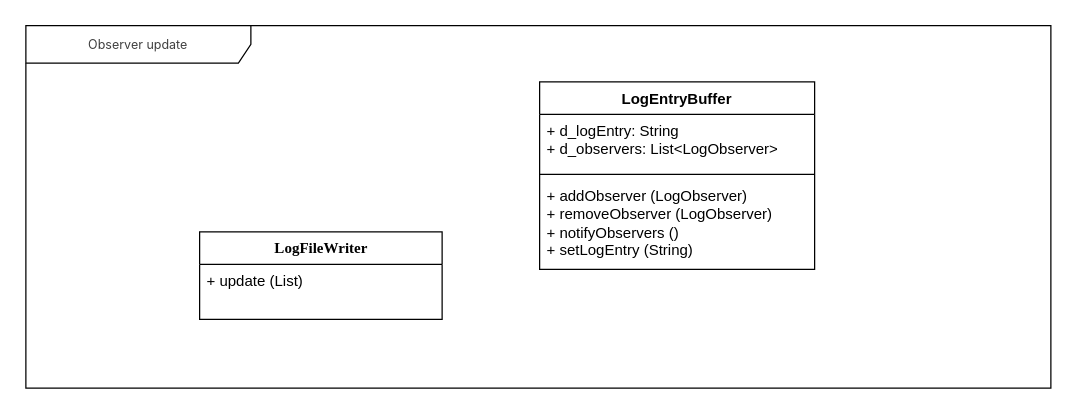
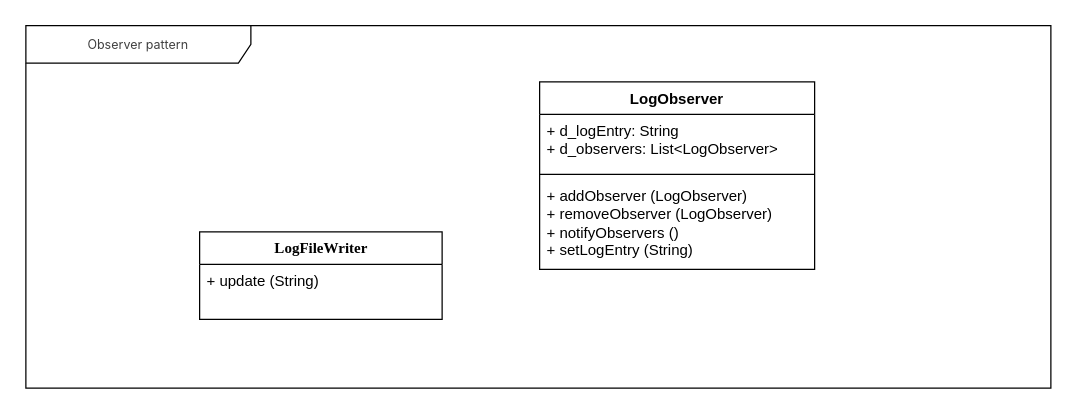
  <mxCell id="0" />
  <mxCell id="1" parent="0" />
- <mxCell id="2" value="&lt;h3 style=&quot;text-align: start; font-weight: var(--ds-font-weight-strong); font-size: calc(var(--ds-md-zoom)*16px); line-height: 1.5; margin: calc(var(--ds-md-zoom)*16px)0 calc(var(--ds-md-zoom)*12px)0; caret-color: rgb(64, 64, 64); color: rgb(64, 64, 64); font-family: Inter, system-ui, -apple-system, BlinkMacSystemFont, &amp;quot;Segoe UI&amp;quot;, Roboto, &amp;quot;Noto Sans&amp;quot;, Ubuntu, Cantarell, &amp;quot;Helvetica Neue&amp;quot;, Oxygen, &amp;quot;Open Sans&amp;quot;, sans-serif;&quot;&gt;Observer update&lt;/h3&gt;" style="shape=umlFrame;whiteSpace=wrap;html=1;rounded=0;shadow=0;comic=0;labelBackgroundColor=none;strokeWidth=1;fontFamily=Verdana;fontSize=10;align=center;width=180;height=30;" parent="1" vertex="1"><mxGeometry x="20" y="20" width="820" height="290" as="geometry" /></mxCell>
+ <mxCell id="2" value="&lt;h3 style=&quot;text-align: start; font-weight: var(--ds-font-weight-strong); font-size: calc(var(--ds-md-zoom)*16px); line-height: 1.5; margin: calc(var(--ds-md-zoom)*16px)0 calc(var(--ds-md-zoom)*12px)0; caret-color: rgb(64, 64, 64); color: rgb(64, 64, 64); font-family: Inter, system-ui, -apple-system, BlinkMacSystemFont, &amp;quot;Segoe UI&amp;quot;, Roboto, &amp;quot;Noto Sans&amp;quot;, Ubuntu, Cantarell, &amp;quot;Helvetica Neue&amp;quot;, Oxygen, &amp;quot;Open Sans&amp;quot;, sans-serif;&quot;&gt;Observer pattern&lt;/h3&gt;" style="shape=umlFrame;whiteSpace=wrap;html=1;rounded=0;shadow=0;comic=0;labelBackgroundColor=none;strokeWidth=1;fontFamily=Verdana;fontSize=10;align=center;width=180;height=30;" parent="1" vertex="1"><mxGeometry x="20" y="20" width="820" height="290" as="geometry" /></mxCell>
  <mxCell id="3" value="&lt;b&gt;&lt;font style=&quot;font-size: 12px;&quot;&gt;LogFileWriter&lt;/font&gt;&lt;/b&gt;" style="swimlane;html=1;fontStyle=0;childLayout=stackLayout;horizontal=1;startSize=26;fillColor=none;horizontalStack=0;resizeParent=1;resizeLast=0;collapsible=1;marginBottom=0;swimlaneFillColor=#ffffff;rounded=0;shadow=0;comic=0;labelBackgroundColor=none;strokeWidth=1;fontFamily=Verdana;fontSize=10;align=center;" parent="1" vertex="1"><mxGeometry x="159" y="185" width="194" height="70" as="geometry" /></mxCell>
- <mxCell id="4" value="+ update (List)" style="text;html=1;strokeColor=none;fillColor=none;align=left;verticalAlign=top;spacingLeft=4;spacingRight=4;whiteSpace=wrap;overflow=hidden;rotatable=0;points=[[0,0.5],[1,0.5]];portConstraint=eastwest;" parent="3" vertex="1"><mxGeometry y="26" width="194" height="26" as="geometry" /></mxCell>
- <mxCell id="5" value="LogEntryBuffer" style="swimlane;fontStyle=1;align=center;verticalAlign=top;childLayout=stackLayout;horizontal=1;startSize=26;horizontalStack=0;resizeParent=1;resizeParentMax=0;resizeLast=0;collapsible=1;marginBottom=0;whiteSpace=wrap;html=1;" vertex="1" parent="1"><mxGeometry x="431" y="65" width="220" height="150" as="geometry" /></mxCell>
+ <mxCell id="4" value="+ update (String)" style="text;html=1;strokeColor=none;fillColor=none;align=left;verticalAlign=top;spacingLeft=4;spacingRight=4;whiteSpace=wrap;overflow=hidden;rotatable=0;points=[[0,0.5],[1,0.5]];portConstraint=eastwest;" parent="3" vertex="1"><mxGeometry y="26" width="194" height="26" as="geometry" /></mxCell>
+ <mxCell id="5" value="LogObserver" style="swimlane;fontStyle=1;align=center;verticalAlign=top;childLayout=stackLayout;horizontal=1;startSize=26;horizontalStack=0;resizeParent=1;resizeParentMax=0;resizeLast=0;collapsible=1;marginBottom=0;whiteSpace=wrap;html=1;" vertex="1" parent="1"><mxGeometry x="431" y="65" width="220" height="150" as="geometry" /></mxCell>
  <mxCell id="6" value="+ d_logEntry: String&lt;div&gt;+ d_observers: List&amp;lt;LogObserver&amp;gt;&lt;/div&gt;" style="text;strokeColor=none;fillColor=none;align=left;verticalAlign=top;spacingLeft=4;spacingRight=4;overflow=hidden;rotatable=0;points=[[0,0.5],[1,0.5]];portConstraint=eastwest;whiteSpace=wrap;html=1;" vertex="1" parent="5"><mxGeometry y="26" width="220" height="44" as="geometry" /></mxCell>
  <mxCell id="7" value="" style="line;strokeWidth=1;fillColor=none;align=left;verticalAlign=middle;spacingTop=-1;spacingLeft=3;spacingRight=3;rotatable=0;labelPosition=right;points=[];portConstraint=eastwest;strokeColor=inherit;" vertex="1" parent="5"><mxGeometry y="70" width="220" height="8" as="geometry" /></mxCell>
  <mxCell id="8" value="+ addObserver (LogObserver)&lt;div&gt;+ removeObserver (LogObserver)&lt;/div&gt;&lt;div&gt;+ notifyObservers ()&lt;/div&gt;&lt;div&gt;+ setLogEntry (String)&lt;/div&gt;" style="text;strokeColor=none;fillColor=none;align=left;verticalAlign=top;spacingLeft=4;spacingRight=4;overflow=hidden;rotatable=0;points=[[0,0.5],[1,0.5]];portConstraint=eastwest;whiteSpace=wrap;html=1;" vertex="1" parent="5"><mxGeometry y="78" width="220" height="72" as="geometry" /></mxCell>
